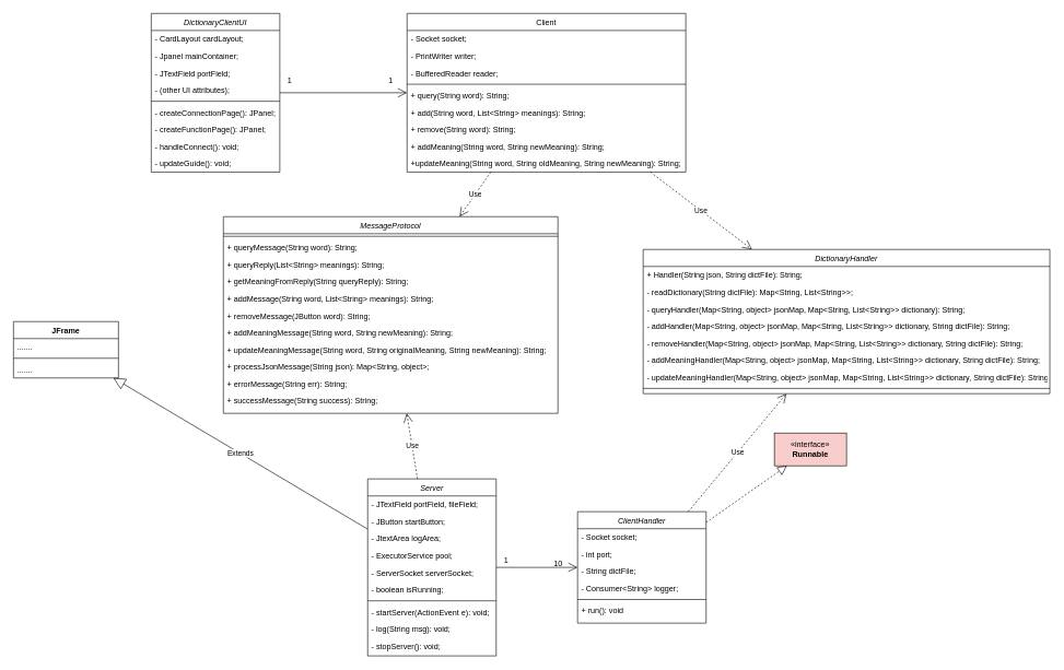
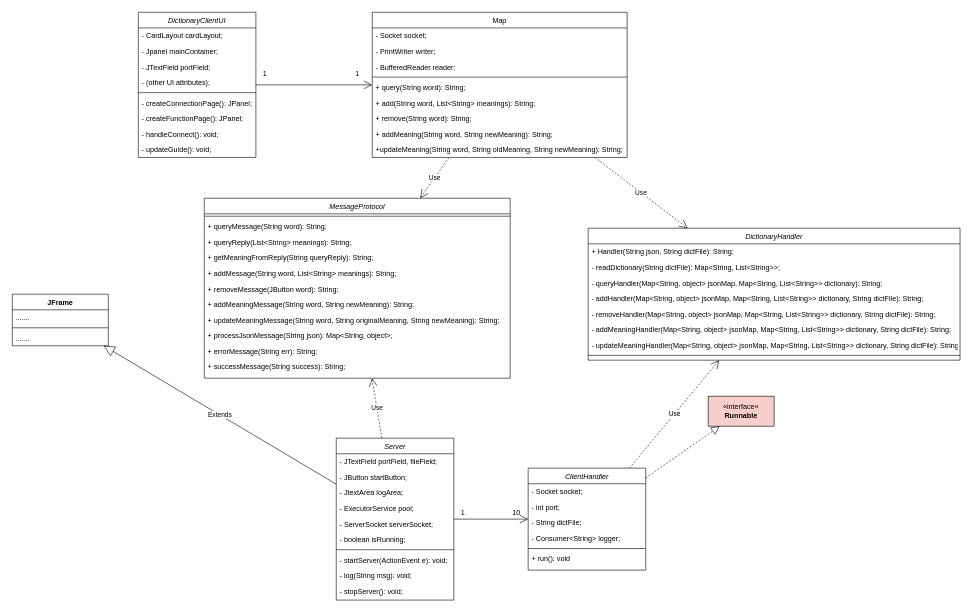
  <mxCell id="0" />
  <mxCell id="1" parent="0" />
  <mxCell id="2" value="DictionaryClientUI" style="swimlane;fontStyle=2;align=center;verticalAlign=top;childLayout=stackLayout;horizontal=1;startSize=26;horizontalStack=0;resizeParent=1;resizeLast=0;collapsible=1;marginBottom=0;rounded=0;shadow=0;strokeWidth=1;" parent="1" vertex="1"><mxGeometry x="230" y="20" width="196" height="242" as="geometry"><mxRectangle x="230" y="140" width="160" height="26" as="alternateBounds" /></mxGeometry></mxCell>
  <mxCell id="3" value="- CardLayout cardLayout;" style="text;align=left;verticalAlign=top;spacingLeft=4;spacingRight=4;overflow=hidden;rotatable=0;points=[[0,0.5],[1,0.5]];portConstraint=eastwest;" parent="2" vertex="1"><mxGeometry y="26" width="196" height="26" as="geometry" /></mxCell>
  <mxCell id="4" value="- Jpanel mainContainer;" style="text;align=left;verticalAlign=top;spacingLeft=4;spacingRight=4;overflow=hidden;rotatable=0;points=[[0,0.5],[1,0.5]];portConstraint=eastwest;rounded=0;shadow=0;html=0;" parent="2" vertex="1"><mxGeometry y="52" width="196" height="26" as="geometry" /></mxCell>
  <mxCell id="5" value="- JTextField portField;" style="text;align=left;verticalAlign=top;spacingLeft=4;spacingRight=4;overflow=hidden;rotatable=0;points=[[0,0.5],[1,0.5]];portConstraint=eastwest;rounded=0;shadow=0;html=0;" parent="2" vertex="1"><mxGeometry y="78" width="196" height="26" as="geometry" /></mxCell>
  <mxCell id="6" value="- (other UI attributes);" style="text;align=left;verticalAlign=top;spacingLeft=4;spacingRight=4;overflow=hidden;rotatable=0;points=[[0,0.5],[1,0.5]];portConstraint=eastwest;rounded=0;shadow=0;html=0;" vertex="1" parent="2"><mxGeometry y="104" width="196" height="26" as="geometry" /></mxCell>
  <mxCell id="7" value="" style="line;html=1;strokeWidth=1;align=left;verticalAlign=middle;spacingTop=-1;spacingLeft=3;spacingRight=3;rotatable=0;labelPosition=right;points=[];portConstraint=eastwest;" parent="2" vertex="1"><mxGeometry y="130" width="196" height="8" as="geometry" /></mxCell>
  <mxCell id="8" value="- createConnectionPage(): JPanel;" style="text;align=left;verticalAlign=top;spacingLeft=4;spacingRight=4;overflow=hidden;rotatable=0;points=[[0,0.5],[1,0.5]];portConstraint=eastwest;" parent="2" vertex="1"><mxGeometry y="138" width="196" height="26" as="geometry" /></mxCell>
  <mxCell id="9" value="- createFunctionPage(): JPanel;" style="text;align=left;verticalAlign=top;spacingLeft=4;spacingRight=4;overflow=hidden;rotatable=0;points=[[0,0.5],[1,0.5]];portConstraint=eastwest;" vertex="1" parent="2"><mxGeometry y="164" width="196" height="26" as="geometry" /></mxCell>
  <mxCell id="10" value="- handleConnect(): void;" style="text;align=left;verticalAlign=top;spacingLeft=4;spacingRight=4;overflow=hidden;rotatable=0;points=[[0,0.5],[1,0.5]];portConstraint=eastwest;" vertex="1" parent="2"><mxGeometry y="190" width="196" height="26" as="geometry" /></mxCell>
  <mxCell id="11" value="- updateGuide(): void;" style="text;align=left;verticalAlign=top;spacingLeft=4;spacingRight=4;overflow=hidden;rotatable=0;points=[[0,0.5],[1,0.5]];portConstraint=eastwest;" vertex="1" parent="2"><mxGeometry y="216" width="196" height="26" as="geometry" /></mxCell>
- <mxCell id="12" value="Client" style="swimlane;fontStyle=0;align=center;verticalAlign=top;childLayout=stackLayout;horizontal=1;startSize=26;horizontalStack=0;resizeParent=1;resizeLast=0;collapsible=1;marginBottom=0;rounded=0;shadow=0;strokeWidth=1;" parent="1" vertex="1"><mxGeometry x="620" y="20" width="425" height="242" as="geometry"><mxRectangle x="550" y="140" width="160" height="26" as="alternateBounds" /></mxGeometry></mxCell>
+ <mxCell id="12" value="Map" style="swimlane;fontStyle=0;align=center;verticalAlign=top;childLayout=stackLayout;horizontal=1;startSize=26;horizontalStack=0;resizeParent=1;resizeLast=0;collapsible=1;marginBottom=0;rounded=0;shadow=0;strokeWidth=1;" parent="1" vertex="1"><mxGeometry x="620" y="20" width="425" height="242" as="geometry"><mxRectangle x="550" y="140" width="160" height="26" as="alternateBounds" /></mxGeometry></mxCell>
  <mxCell id="13" value="- Socket socket;" style="text;align=left;verticalAlign=top;spacingLeft=4;spacingRight=4;overflow=hidden;rotatable=0;points=[[0,0.5],[1,0.5]];portConstraint=eastwest;" parent="12" vertex="1"><mxGeometry y="26" width="425" height="26" as="geometry" /></mxCell>
  <mxCell id="14" value="- PrintWriter writer;" style="text;align=left;verticalAlign=top;spacingLeft=4;spacingRight=4;overflow=hidden;rotatable=0;points=[[0,0.5],[1,0.5]];portConstraint=eastwest;rounded=0;shadow=0;html=0;" parent="12" vertex="1"><mxGeometry y="52" width="425" height="26" as="geometry" /></mxCell>
  <mxCell id="15" value="- BufferedReader reader;" style="text;align=left;verticalAlign=top;spacingLeft=4;spacingRight=4;overflow=hidden;rotatable=0;points=[[0,0.5],[1,0.5]];portConstraint=eastwest;rounded=0;shadow=0;html=0;" parent="12" vertex="1"><mxGeometry y="78" width="425" height="26" as="geometry" /></mxCell>
  <mxCell id="16" value="" style="line;html=1;strokeWidth=1;align=left;verticalAlign=middle;spacingTop=-1;spacingLeft=3;spacingRight=3;rotatable=0;labelPosition=right;points=[];portConstraint=eastwest;" parent="12" vertex="1"><mxGeometry y="104" width="425" height="8" as="geometry" /></mxCell>
  <mxCell id="17" value="+ query(String word): String;" style="text;align=left;verticalAlign=top;spacingLeft=4;spacingRight=4;overflow=hidden;rotatable=0;points=[[0,0.5],[1,0.5]];portConstraint=eastwest;" parent="12" vertex="1"><mxGeometry y="112" width="425" height="26" as="geometry" /></mxCell>
  <mxCell id="18" value="+ add(String word, List&lt;String&gt; meanings): String;" style="text;align=left;verticalAlign=top;spacingLeft=4;spacingRight=4;overflow=hidden;rotatable=0;points=[[0,0.5],[1,0.5]];portConstraint=eastwest;" parent="12" vertex="1"><mxGeometry y="138" width="425" height="26" as="geometry" /></mxCell>
  <mxCell id="19" value="+ remove(String word): String;" style="text;align=left;verticalAlign=top;spacingLeft=4;spacingRight=4;overflow=hidden;rotatable=0;points=[[0,0.5],[1,0.5]];portConstraint=eastwest;" vertex="1" parent="12"><mxGeometry y="164" width="425" height="26" as="geometry" /></mxCell>
  <mxCell id="20" value="+ addMeaning(String word, String newMeaning): String;" style="text;align=left;verticalAlign=top;spacingLeft=4;spacingRight=4;overflow=hidden;rotatable=0;points=[[0,0.5],[1,0.5]];portConstraint=eastwest;" vertex="1" parent="12"><mxGeometry y="190" width="425" height="26" as="geometry" /></mxCell>
  <mxCell id="21" value="+updateMeaning(String word, String oldMeaning, String newMeaning): String;" style="text;align=left;verticalAlign=top;spacingLeft=4;spacingRight=4;overflow=hidden;rotatable=0;points=[[0,0.5],[1,0.5]];portConstraint=eastwest;" vertex="1" parent="12"><mxGeometry y="216" width="425" height="26" as="geometry" /></mxCell>
  <mxCell id="22" value="ClientHandler" style="swimlane;fontStyle=2;align=center;verticalAlign=top;childLayout=stackLayout;horizontal=1;startSize=26;horizontalStack=0;resizeParent=1;resizeLast=0;collapsible=1;marginBottom=0;rounded=0;shadow=0;strokeWidth=1;" vertex="1" parent="1"><mxGeometry x="880" y="780" width="196" height="170" as="geometry"><mxRectangle x="230" y="140" width="160" height="26" as="alternateBounds" /></mxGeometry></mxCell>
  <mxCell id="23" value="- Socket socket;" style="text;align=left;verticalAlign=top;spacingLeft=4;spacingRight=4;overflow=hidden;rotatable=0;points=[[0,0.5],[1,0.5]];portConstraint=eastwest;" vertex="1" parent="22"><mxGeometry y="26" width="196" height="26" as="geometry" /></mxCell>
  <mxCell id="24" value="- int port;" style="text;align=left;verticalAlign=top;spacingLeft=4;spacingRight=4;overflow=hidden;rotatable=0;points=[[0,0.5],[1,0.5]];portConstraint=eastwest;rounded=0;shadow=0;html=0;" vertex="1" parent="22"><mxGeometry y="52" width="196" height="26" as="geometry" /></mxCell>
  <mxCell id="25" value="- String dictFile;" style="text;align=left;verticalAlign=top;spacingLeft=4;spacingRight=4;overflow=hidden;rotatable=0;points=[[0,0.5],[1,0.5]];portConstraint=eastwest;rounded=0;shadow=0;html=0;" vertex="1" parent="22"><mxGeometry y="78" width="196" height="26" as="geometry" /></mxCell>
  <mxCell id="26" value="- Consumer&lt;String&gt; logger;" style="text;align=left;verticalAlign=top;spacingLeft=4;spacingRight=4;overflow=hidden;rotatable=0;points=[[0,0.5],[1,0.5]];portConstraint=eastwest;rounded=0;shadow=0;html=0;" vertex="1" parent="22"><mxGeometry y="104" width="196" height="26" as="geometry" /></mxCell>
  <mxCell id="27" value="" style="line;html=1;strokeWidth=1;align=left;verticalAlign=middle;spacingTop=-1;spacingLeft=3;spacingRight=3;rotatable=0;labelPosition=right;points=[];portConstraint=eastwest;" vertex="1" parent="22"><mxGeometry y="130" width="196" height="8" as="geometry" /></mxCell>
  <mxCell id="28" value="+ run(): void" style="text;align=left;verticalAlign=top;spacingLeft=4;spacingRight=4;overflow=hidden;rotatable=0;points=[[0,0.5],[1,0.5]];portConstraint=eastwest;" vertex="1" parent="22"><mxGeometry y="138" width="196" height="26" as="geometry" /></mxCell>
  <mxCell id="29" value="MessageProtocol" style="swimlane;fontStyle=2;align=center;verticalAlign=top;childLayout=stackLayout;horizontal=1;startSize=26;horizontalStack=0;resizeParent=1;resizeLast=0;collapsible=1;marginBottom=0;rounded=0;shadow=0;strokeWidth=1;" vertex="1" parent="1"><mxGeometry x="340" y="330" width="510" height="300" as="geometry"><mxRectangle x="230" y="140" width="160" height="26" as="alternateBounds" /></mxGeometry></mxCell>
  <mxCell id="30" value="" style="line;html=1;strokeWidth=1;align=left;verticalAlign=middle;spacingTop=-1;spacingLeft=3;spacingRight=3;rotatable=0;labelPosition=right;points=[];portConstraint=eastwest;" vertex="1" parent="29"><mxGeometry y="26" width="510" height="8" as="geometry" /></mxCell>
  <mxCell id="31" value="+ queryMessage(String word): String;" style="text;align=left;verticalAlign=top;spacingLeft=4;spacingRight=4;overflow=hidden;rotatable=0;points=[[0,0.5],[1,0.5]];portConstraint=eastwest;" vertex="1" parent="29"><mxGeometry y="34" width="510" height="26" as="geometry" /></mxCell>
  <mxCell id="32" value="+ queryReply(List&lt;String&gt; meanings): String;" style="text;align=left;verticalAlign=top;spacingLeft=4;spacingRight=4;overflow=hidden;rotatable=0;points=[[0,0.5],[1,0.5]];portConstraint=eastwest;" vertex="1" parent="29"><mxGeometry y="60" width="510" height="26" as="geometry" /></mxCell>
  <mxCell id="33" value="+ getMeaningFromReply(String queryReply): String;" style="text;align=left;verticalAlign=top;spacingLeft=4;spacingRight=4;overflow=hidden;rotatable=0;points=[[0,0.5],[1,0.5]];portConstraint=eastwest;" vertex="1" parent="29"><mxGeometry y="86" width="510" height="26" as="geometry" /></mxCell>
  <mxCell id="34" value="+ addMessage(String word, List&lt;String&gt; meanings): String;" style="text;align=left;verticalAlign=top;spacingLeft=4;spacingRight=4;overflow=hidden;rotatable=0;points=[[0,0.5],[1,0.5]];portConstraint=eastwest;" vertex="1" parent="29"><mxGeometry y="112" width="510" height="26" as="geometry" /></mxCell>
  <mxCell id="35" value="+ removeMessage(JButton word): String;" style="text;align=left;verticalAlign=top;spacingLeft=4;spacingRight=4;overflow=hidden;rotatable=0;points=[[0,0.5],[1,0.5]];portConstraint=eastwest;" vertex="1" parent="29"><mxGeometry y="138" width="510" height="26" as="geometry" /></mxCell>
  <mxCell id="36" value="+ addMeaningMessage(String word, String newMeaning): String;" style="text;align=left;verticalAlign=top;spacingLeft=4;spacingRight=4;overflow=hidden;rotatable=0;points=[[0,0.5],[1,0.5]];portConstraint=eastwest;" vertex="1" parent="29"><mxGeometry y="164" width="510" height="26" as="geometry" /></mxCell>
  <mxCell id="37" value="+ updateMeaningMessage(String word, String originalMeaning, String newMeaning): String;" style="text;align=left;verticalAlign=top;spacingLeft=4;spacingRight=4;overflow=hidden;rotatable=0;points=[[0,0.5],[1,0.5]];portConstraint=eastwest;" vertex="1" parent="29"><mxGeometry y="190" width="510" height="26" as="geometry" /></mxCell>
  <mxCell id="38" value="+ processJsonMessage(String json): Map&lt;String, object&gt;;" style="text;align=left;verticalAlign=top;spacingLeft=4;spacingRight=4;overflow=hidden;rotatable=0;points=[[0,0.5],[1,0.5]];portConstraint=eastwest;" vertex="1" parent="29"><mxGeometry y="216" width="510" height="26" as="geometry" /></mxCell>
  <mxCell id="39" value="+ errorMessage(String err): String;" style="text;align=left;verticalAlign=top;spacingLeft=4;spacingRight=4;overflow=hidden;rotatable=0;points=[[0,0.5],[1,0.5]];portConstraint=eastwest;" vertex="1" parent="29"><mxGeometry y="242" width="510" height="26" as="geometry" /></mxCell>
  <mxCell id="40" value="+ successMessage(String success): String;" style="text;align=left;verticalAlign=top;spacingLeft=4;spacingRight=4;overflow=hidden;rotatable=0;points=[[0,0.5],[1,0.5]];portConstraint=eastwest;" vertex="1" parent="29"><mxGeometry y="268" width="510" height="26" as="geometry" /></mxCell>
  <mxCell id="41" value="Server" style="swimlane;fontStyle=2;align=center;verticalAlign=top;childLayout=stackLayout;horizontal=1;startSize=26;horizontalStack=0;resizeParent=1;resizeLast=0;collapsible=1;marginBottom=0;rounded=0;shadow=0;strokeWidth=1;" vertex="1" parent="1"><mxGeometry x="560" y="730" width="196" height="270" as="geometry"><mxRectangle x="230" y="140" width="160" height="26" as="alternateBounds" /></mxGeometry></mxCell>
  <mxCell id="42" value="- JTextField portField, fileField;" style="text;align=left;verticalAlign=top;spacingLeft=4;spacingRight=4;overflow=hidden;rotatable=0;points=[[0,0.5],[1,0.5]];portConstraint=eastwest;" vertex="1" parent="41"><mxGeometry y="26" width="196" height="26" as="geometry" /></mxCell>
  <mxCell id="43" value="- JButton startButton;" style="text;align=left;verticalAlign=top;spacingLeft=4;spacingRight=4;overflow=hidden;rotatable=0;points=[[0,0.5],[1,0.5]];portConstraint=eastwest;" vertex="1" parent="41"><mxGeometry y="52" width="196" height="26" as="geometry" /></mxCell>
  <mxCell id="44" value="- JtextArea logArea;" style="text;align=left;verticalAlign=top;spacingLeft=4;spacingRight=4;overflow=hidden;rotatable=0;points=[[0,0.5],[1,0.5]];portConstraint=eastwest;rounded=0;shadow=0;html=0;" vertex="1" parent="41"><mxGeometry y="78" width="196" height="26" as="geometry" /></mxCell>
  <mxCell id="45" value="- ExecutorService pool;" style="text;align=left;verticalAlign=top;spacingLeft=4;spacingRight=4;overflow=hidden;rotatable=0;points=[[0,0.5],[1,0.5]];portConstraint=eastwest;rounded=0;shadow=0;html=0;" vertex="1" parent="41"><mxGeometry y="104" width="196" height="26" as="geometry" /></mxCell>
  <mxCell id="46" value="- ServerSocket serverSocket;" style="text;align=left;verticalAlign=top;spacingLeft=4;spacingRight=4;overflow=hidden;rotatable=0;points=[[0,0.5],[1,0.5]];portConstraint=eastwest;rounded=0;shadow=0;html=0;" vertex="1" parent="41"><mxGeometry y="130" width="196" height="26" as="geometry" /></mxCell>
  <mxCell id="47" value="- boolean isRunning;" style="text;align=left;verticalAlign=top;spacingLeft=4;spacingRight=4;overflow=hidden;rotatable=0;points=[[0,0.5],[1,0.5]];portConstraint=eastwest;rounded=0;shadow=0;html=0;" vertex="1" parent="41"><mxGeometry y="156" width="196" height="26" as="geometry" /></mxCell>
  <mxCell id="48" value="" style="line;html=1;strokeWidth=1;align=left;verticalAlign=middle;spacingTop=-1;spacingLeft=3;spacingRight=3;rotatable=0;labelPosition=right;points=[];portConstraint=eastwest;" vertex="1" parent="41"><mxGeometry y="182" width="196" height="8" as="geometry" /></mxCell>
  <mxCell id="49" value="- startServer(ActionEvent e): void;" style="text;align=left;verticalAlign=top;spacingLeft=4;spacingRight=4;overflow=hidden;rotatable=0;points=[[0,0.5],[1,0.5]];portConstraint=eastwest;" vertex="1" parent="41"><mxGeometry y="190" width="196" height="26" as="geometry" /></mxCell>
  <mxCell id="50" value="- log(String msg): void;" style="text;align=left;verticalAlign=top;spacingLeft=4;spacingRight=4;overflow=hidden;rotatable=0;points=[[0,0.5],[1,0.5]];portConstraint=eastwest;" vertex="1" parent="41"><mxGeometry y="216" width="196" height="26" as="geometry" /></mxCell>
  <mxCell id="51" value="- stopServer(): void;" style="text;align=left;verticalAlign=top;spacingLeft=4;spacingRight=4;overflow=hidden;rotatable=0;points=[[0,0.5],[1,0.5]];portConstraint=eastwest;" vertex="1" parent="41"><mxGeometry y="242" width="196" height="26" as="geometry" /></mxCell>
  <mxCell id="52" value="DictionaryHandler" style="swimlane;fontStyle=2;align=center;verticalAlign=top;childLayout=stackLayout;horizontal=1;startSize=26;horizontalStack=0;resizeParent=1;resizeLast=0;collapsible=1;marginBottom=0;rounded=0;shadow=0;strokeWidth=1;" vertex="1" parent="1"><mxGeometry x="980" y="380" width="620" height="220" as="geometry"><mxRectangle x="230" y="140" width="160" height="26" as="alternateBounds" /></mxGeometry></mxCell>
  <mxCell id="53" value="+ Handler(String json, String dictFile): String;" style="text;align=left;verticalAlign=top;spacingLeft=4;spacingRight=4;overflow=hidden;rotatable=0;points=[[0,0.5],[1,0.5]];portConstraint=eastwest;" vertex="1" parent="52"><mxGeometry y="26" width="620" height="26" as="geometry" /></mxCell>
  <mxCell id="54" value="- readDictionary(String dictFile): Map&lt;String, List&lt;String&gt;&gt;;" style="text;align=left;verticalAlign=top;spacingLeft=4;spacingRight=4;overflow=hidden;rotatable=0;points=[[0,0.5],[1,0.5]];portConstraint=eastwest;rounded=0;shadow=0;html=0;" vertex="1" parent="52"><mxGeometry y="52" width="620" height="26" as="geometry" /></mxCell>
  <mxCell id="55" value="- queryHandler(Map&lt;String, object&gt; jsonMap, Map&lt;String, List&lt;String&gt;&gt; dictionary): String;" style="text;align=left;verticalAlign=top;spacingLeft=4;spacingRight=4;overflow=hidden;rotatable=0;points=[[0,0.5],[1,0.5]];portConstraint=eastwest;rounded=0;shadow=0;html=0;" vertex="1" parent="52"><mxGeometry y="78" width="620" height="26" as="geometry" /></mxCell>
  <mxCell id="56" value="- addHandler(Map&lt;String, object&gt; jsonMap, Map&lt;String, List&lt;String&gt;&gt; dictionary, String dictFile): String;" style="text;align=left;verticalAlign=top;spacingLeft=4;spacingRight=4;overflow=hidden;rotatable=0;points=[[0,0.5],[1,0.5]];portConstraint=eastwest;rounded=0;shadow=0;html=0;" vertex="1" parent="52"><mxGeometry y="104" width="620" height="26" as="geometry" /></mxCell>
  <mxCell id="57" value="- removeHandler(Map&lt;String, object&gt; jsonMap, Map&lt;String, List&lt;String&gt;&gt; dictionary, String dictFile): String;" style="text;align=left;verticalAlign=top;spacingLeft=4;spacingRight=4;overflow=hidden;rotatable=0;points=[[0,0.5],[1,0.5]];portConstraint=eastwest;rounded=0;shadow=0;html=0;" vertex="1" parent="52"><mxGeometry y="130" width="620" height="26" as="geometry" /></mxCell>
  <mxCell id="58" value="- addMeaningHandler(Map&lt;String, object&gt; jsonMap, Map&lt;String, List&lt;String&gt;&gt; dictionary, String dictFile): String;" style="text;align=left;verticalAlign=top;spacingLeft=4;spacingRight=4;overflow=hidden;rotatable=0;points=[[0,0.5],[1,0.5]];portConstraint=eastwest;rounded=0;shadow=0;html=0;" vertex="1" parent="52"><mxGeometry y="156" width="620" height="26" as="geometry" /></mxCell>
  <mxCell id="59" value="- updateMeaningHandler(Map&lt;String, object&gt; jsonMap, Map&lt;String, List&lt;String&gt;&gt; dictionary, String dictFile): String;" style="text;align=left;verticalAlign=top;spacingLeft=4;spacingRight=4;overflow=hidden;rotatable=0;points=[[0,0.5],[1,0.5]];portConstraint=eastwest;rounded=0;shadow=0;html=0;" vertex="1" parent="52"><mxGeometry y="182" width="620" height="26" as="geometry" /></mxCell>
  <mxCell id="60" value="" style="line;html=1;strokeWidth=1;align=left;verticalAlign=middle;spacingTop=-1;spacingLeft=3;spacingRight=3;rotatable=0;labelPosition=right;points=[];portConstraint=eastwest;" vertex="1" parent="52"><mxGeometry y="208" width="620" height="8" as="geometry" /></mxCell>
  <mxCell id="61" value="«interface»&lt;br&gt;&lt;b&gt;Runnable&lt;/b&gt;" style="html=1;whiteSpace=wrap;fillColor=#f8cecc;" vertex="1" parent="1"><mxGeometry x="1180" y="660" width="110" height="50" as="geometry" /></mxCell>
  <mxCell id="62" value="JFrame" style="swimlane;fontStyle=1;align=center;verticalAlign=top;childLayout=stackLayout;horizontal=1;startSize=26;horizontalStack=0;resizeParent=1;resizeParentMax=0;resizeLast=0;collapsible=1;marginBottom=0;whiteSpace=wrap;html=1;" vertex="1" parent="1"><mxGeometry x="20" y="490" width="160" height="86" as="geometry" /></mxCell>
  <mxCell id="63" value="......." style="text;strokeColor=none;fillColor=none;align=left;verticalAlign=top;spacingLeft=4;spacingRight=4;overflow=hidden;rotatable=0;points=[[0,0.5],[1,0.5]];portConstraint=eastwest;whiteSpace=wrap;html=1;" vertex="1" parent="62"><mxGeometry y="26" width="160" height="26" as="geometry" /></mxCell>
  <mxCell id="64" value="" style="line;strokeWidth=1;fillColor=none;align=left;verticalAlign=middle;spacingTop=-1;spacingLeft=3;spacingRight=3;rotatable=0;labelPosition=right;points=[];portConstraint=eastwest;strokeColor=inherit;" vertex="1" parent="62"><mxGeometry y="52" width="160" height="8" as="geometry" /></mxCell>
  <mxCell id="65" value="......." style="text;strokeColor=none;fillColor=none;align=left;verticalAlign=top;spacingLeft=4;spacingRight=4;overflow=hidden;rotatable=0;points=[[0,0.5],[1,0.5]];portConstraint=eastwest;whiteSpace=wrap;html=1;" vertex="1" parent="62"><mxGeometry y="60" width="160" height="26" as="geometry" /></mxCell>
  <mxCell id="66" value="" style="endArrow=open;endFill=1;endSize=12;html=1;rounded=0;movable=0;resizable=0;rotatable=0;deletable=0;editable=0;locked=1;connectable=0;" edge="1" parent="1" source="2" target="12"><mxGeometry width="160" relative="1" as="geometry"><mxPoint x="260" y="320" as="sourcePoint" /><mxPoint x="420" y="320" as="targetPoint" /></mxGeometry></mxCell>
  <mxCell id="67" value="Extends" style="endArrow=block;endSize=16;endFill=0;html=1;rounded=0;" edge="1" parent="1" source="41" target="62"><mxGeometry width="160" relative="1" as="geometry"><mxPoint x="60" y="760" as="sourcePoint" /><mxPoint x="220" y="760" as="targetPoint" /></mxGeometry></mxCell>
  <mxCell id="68" value="" style="endArrow=open;endFill=1;endSize=12;html=1;rounded=0;" edge="1" parent="1" source="41" target="22"><mxGeometry width="160" relative="1" as="geometry"><mxPoint x="570" y="840" as="sourcePoint" /><mxPoint x="730" y="840" as="targetPoint" /></mxGeometry></mxCell>
  <mxCell id="69" value="1" style="text;html=1;align=center;verticalAlign=middle;resizable=0;points=[];autosize=1;strokeColor=none;fillColor=none;" vertex="1" parent="1"><mxGeometry x="756" y="840" width="30" height="30" as="geometry" /></mxCell>
- <mxCell id="70" value="10" style="text;html=1;align=center;verticalAlign=middle;resizable=0;points=[];autosize=1;strokeColor=none;fillColor=none;" vertex="1" parent="1"><mxGeometry x="830" y="845" width="40" height="30" as="geometry" /></mxCell>
+ <mxCell id="70" value="10" style="text;html=1;align=center;verticalAlign=middle;resizable=0;points=[];autosize=1;strokeColor=none;fillColor=none;" vertex="1" parent="1"><mxGeometry x="840" y="840" width="40" height="30" as="geometry" /></mxCell>
  <mxCell id="71" value="" style="endArrow=block;dashed=1;endFill=0;endSize=12;html=1;rounded=0;" edge="1" parent="1" source="22" target="61"><mxGeometry width="160" relative="1" as="geometry"><mxPoint x="990" y="680" as="sourcePoint" /><mxPoint x="1150" y="680" as="targetPoint" /></mxGeometry></mxCell>
  <mxCell id="72" value="Use" style="endArrow=open;endSize=12;dashed=1;html=1;rounded=0;" edge="1" parent="1" source="12" target="29"><mxGeometry width="160" relative="1" as="geometry"><mxPoint x="1000" y="300" as="sourcePoint" /><mxPoint x="1160" y="300" as="targetPoint" /></mxGeometry></mxCell>
  <mxCell id="73" value="Use" style="endArrow=open;endSize=12;dashed=1;html=1;rounded=0;" edge="1" parent="1" source="12" target="52"><mxGeometry width="160" relative="1" as="geometry"><mxPoint x="1010" y="310" as="sourcePoint" /><mxPoint x="1170" y="310" as="targetPoint" /></mxGeometry></mxCell>
  <mxCell id="74" value="Use" style="endArrow=open;endSize=12;dashed=1;html=1;rounded=0;" edge="1" parent="1" source="41" target="29"><mxGeometry width="160" relative="1" as="geometry"><mxPoint x="1020" y="320" as="sourcePoint" /><mxPoint x="1180" y="320" as="targetPoint" /></mxGeometry></mxCell>
  <mxCell id="75" value="Use" style="endArrow=open;endSize=12;dashed=1;html=1;rounded=0;" edge="1" parent="1" source="22" target="52"><mxGeometry width="160" relative="1" as="geometry"><mxPoint x="1030" y="330" as="sourcePoint" /><mxPoint x="1190" y="330" as="targetPoint" /></mxGeometry></mxCell>
  <mxCell id="76" value="1" style="text;html=1;align=center;verticalAlign=middle;resizable=0;points=[];autosize=1;strokeColor=none;fillColor=none;movable=0;rotatable=0;deletable=0;editable=0;locked=1;connectable=0;" vertex="1" parent="1"><mxGeometry x="426" y="108" width="30" height="30" as="geometry" /></mxCell>
  <mxCell id="77" value="1" style="text;html=1;align=center;verticalAlign=middle;resizable=0;points=[];autosize=1;strokeColor=none;fillColor=none;movable=0;rotatable=0;deletable=0;editable=0;locked=1;connectable=0;" vertex="1" parent="1"><mxGeometry x="580" y="108" width="30" height="30" as="geometry" /></mxCell>
